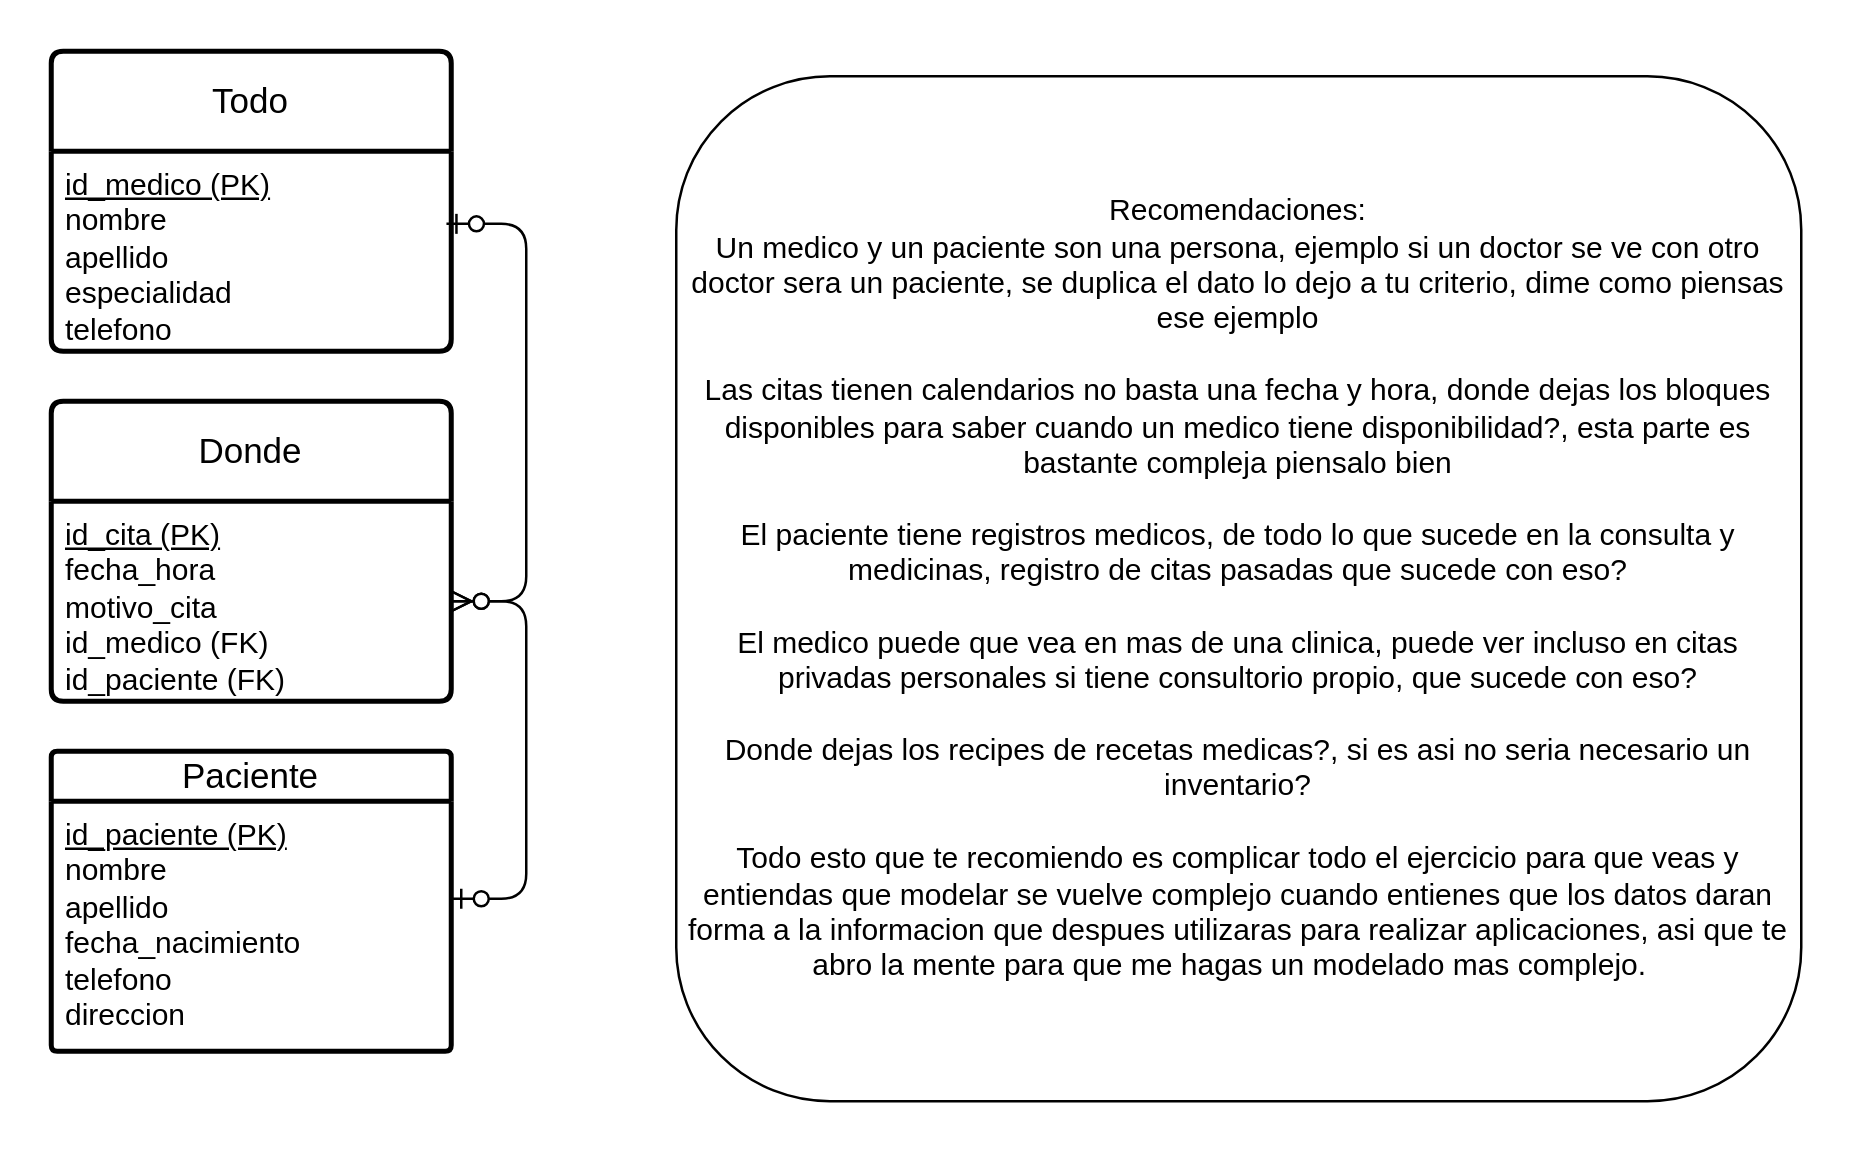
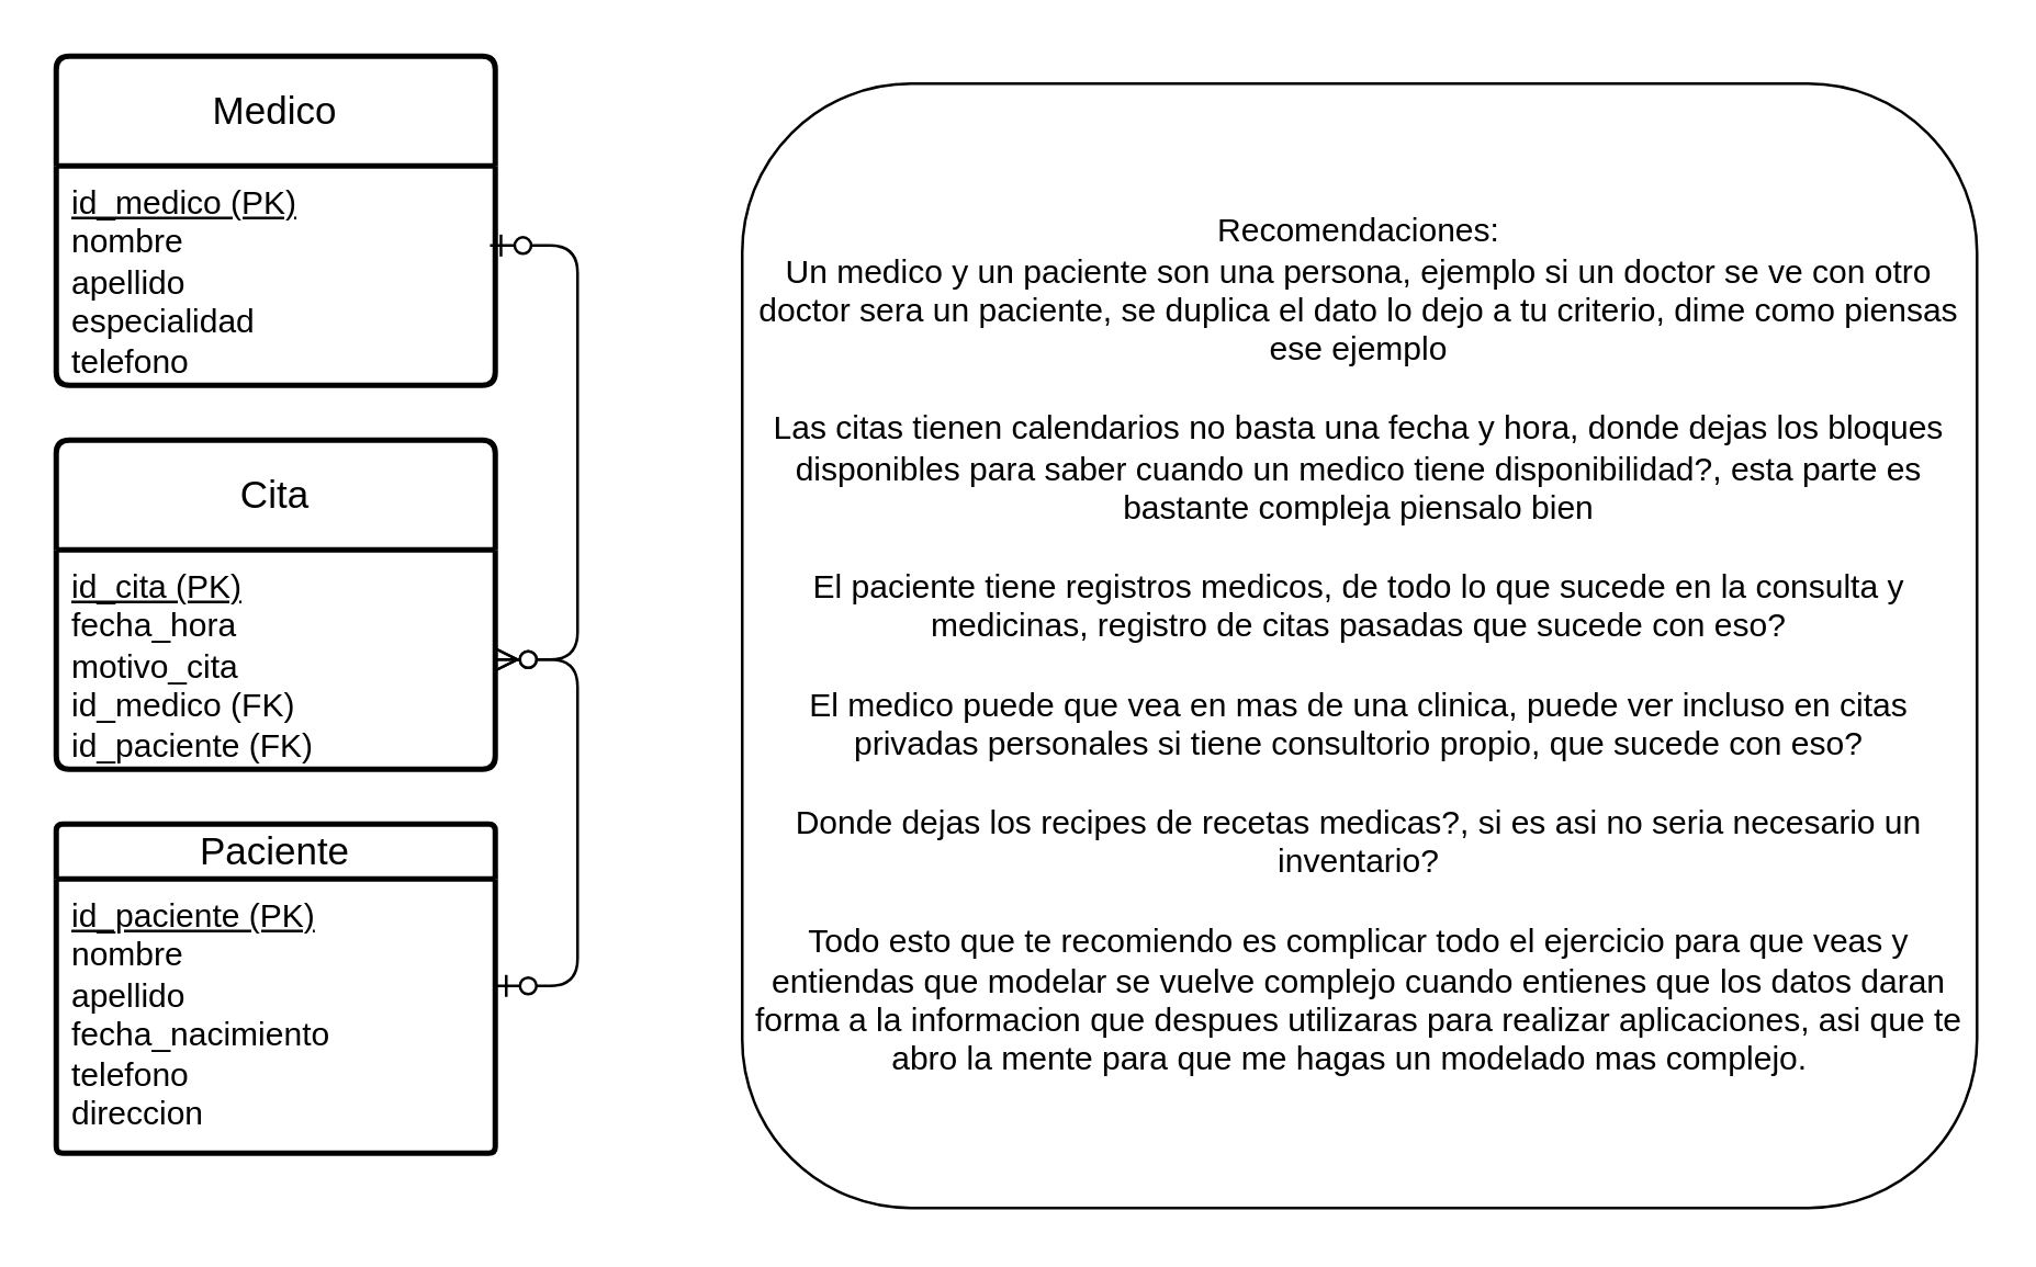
  <mxCell id="0" />
  <mxCell id="1" parent="0" />
- <mxCell id="2" value="Todo" style="swimlane;childLayout=stackLayout;horizontal=1;startSize=40;horizontalStack=0;rounded=1;fontSize=14;fontStyle=0;strokeWidth=2;resizeParent=0;resizeLast=1;shadow=0;dashed=0;align=center;arcSize=4;whiteSpace=wrap;html=1;" parent="1" vertex="1"><mxGeometry x="20" y="20" width="160" height="120" as="geometry" /></mxCell>
+ <mxCell id="2" value="Medico" style="swimlane;childLayout=stackLayout;horizontal=1;startSize=40;horizontalStack=0;rounded=1;fontSize=14;fontStyle=0;strokeWidth=2;resizeParent=0;resizeLast=1;shadow=0;dashed=0;align=center;arcSize=4;whiteSpace=wrap;html=1;" parent="1" vertex="1"><mxGeometry x="20" y="20" width="160" height="120" as="geometry" /></mxCell>
  <mxCell id="3" value="&lt;u&gt;id_medico (PK)&lt;br&gt;&lt;/u&gt;nombre&lt;br&gt;apellido&lt;br&gt;especialidad&lt;br&gt;telefono" style="align=left;strokeColor=none;fillColor=none;spacingLeft=4;fontSize=12;verticalAlign=top;resizable=0;rotatable=0;part=1;html=1;" parent="2" vertex="1"><mxGeometry y="40" width="160" height="80" as="geometry" /></mxCell>
  <mxCell id="4" value="Paciente" style="swimlane;childLayout=stackLayout;horizontal=1;startSize=20;horizontalStack=0;rounded=1;fontSize=14;fontStyle=0;strokeWidth=2;resizeParent=0;resizeLast=1;shadow=0;dashed=0;align=center;arcSize=4;whiteSpace=wrap;html=1;" parent="1" vertex="1"><mxGeometry x="20" y="300" width="160" height="120" as="geometry" /></mxCell>
  <mxCell id="5" value="&lt;u&gt;id_paciente (PK)&lt;/u&gt;&lt;br&gt;nombre&lt;br&gt;apellido&lt;br&gt;fecha_nacimiento&lt;br&gt;telefono&lt;br&gt;direccion" style="align=left;strokeColor=none;fillColor=none;spacingLeft=4;fontSize=12;verticalAlign=top;resizable=0;rotatable=0;part=1;html=1;" parent="4" vertex="1"><mxGeometry y="20" width="160" height="100" as="geometry" /></mxCell>
- <mxCell id="6" value="Donde" style="swimlane;childLayout=stackLayout;horizontal=1;startSize=40;horizontalStack=0;rounded=1;fontSize=14;fontStyle=0;strokeWidth=2;resizeParent=0;resizeLast=1;shadow=0;dashed=0;align=center;arcSize=4;whiteSpace=wrap;html=1;" parent="1" vertex="1"><mxGeometry x="20" y="160" width="160" height="120" as="geometry" /></mxCell>
+ <mxCell id="6" value="Cita" style="swimlane;childLayout=stackLayout;horizontal=1;startSize=40;horizontalStack=0;rounded=1;fontSize=14;fontStyle=0;strokeWidth=2;resizeParent=0;resizeLast=1;shadow=0;dashed=0;align=center;arcSize=4;whiteSpace=wrap;html=1;" parent="1" vertex="1"><mxGeometry x="20" y="160" width="160" height="120" as="geometry" /></mxCell>
  <mxCell id="7" value="&lt;u&gt;id_cita (PK)&lt;/u&gt;&lt;br&gt;fecha_hora&lt;br&gt;motivo_cita&lt;br&gt;id_medico (FK)&lt;br&gt;id_paciente (FK)" style="align=left;strokeColor=none;fillColor=none;spacingLeft=4;fontSize=12;verticalAlign=top;resizable=0;rotatable=0;part=1;html=1;" parent="6" vertex="1"><mxGeometry y="40" width="160" height="80" as="geometry" /></mxCell>
  <mxCell id="8" value="" style="edgeStyle=entityRelationEdgeStyle;fontSize=12;html=1;endArrow=ERzeroToMany;startArrow=ERzeroToOne;exitX=0.988;exitY=0.363;exitDx=0;exitDy=0;exitPerimeter=0;" parent="1" source="3" target="7" edge="1"><mxGeometry width="100" height="100" relative="1" as="geometry"><mxPoint x="200" y="190" as="sourcePoint" /><mxPoint x="370" y="140" as="targetPoint" /></mxGeometry></mxCell>
  <mxCell id="9" value="" style="edgeStyle=entityRelationEdgeStyle;fontSize=12;html=1;endArrow=ERzeroToMany;startArrow=ERzeroToOne;exitX=1;exitY=0.39;exitDx=0;exitDy=0;exitPerimeter=0;" parent="1" target="7" edge="1" source="5"><mxGeometry width="100" height="100" relative="1" as="geometry"><mxPoint x="500" y="530" as="sourcePoint" /><mxPoint x="600" y="430" as="targetPoint" /></mxGeometry></mxCell>
  <mxCell id="10" value="Recomendaciones:&lt;div&gt;Un medico y un paciente son una persona, ejemplo si un doctor se ve con otro doctor sera un paciente, se duplica el dato lo dejo a tu criterio, dime como piensas ese ejemplo&lt;/div&gt;&lt;div&gt;&lt;br&gt;&lt;/div&gt;&lt;div&gt;Las citas tienen calendarios no basta una fecha y hora, donde dejas los bloques disponibles para saber cuando un medico tiene disponibilidad?, esta parte es bastante compleja piensalo bien&lt;/div&gt;&lt;div&gt;&lt;br&gt;&lt;/div&gt;&lt;div&gt;El paciente tiene registros medicos, de todo lo que sucede en la consulta y medicinas, registro de citas pasadas que sucede con eso?&lt;/div&gt;&lt;div&gt;&lt;br&gt;El medico puede que vea en mas de una clinica, puede ver incluso en citas privadas personales si tiene consultorio propio, que sucede con eso?&lt;/div&gt;&lt;div&gt;&lt;br&gt;&lt;/div&gt;&lt;div&gt;Donde dejas los recipes de recetas medicas?, si es asi no seria necesario un inventario?&lt;/div&gt;&lt;div&gt;&lt;br&gt;&lt;/div&gt;&lt;div&gt;Todo esto que te recomiendo es complicar todo el ejercicio para que veas y entiendas que modelar se vuelve complejo cuando entienes que los datos daran forma a la informacion que despues utilizaras para realizar aplicaciones, asi que te abro la mente para que me hagas un modelado mas complejo.&amp;nbsp;&amp;nbsp;&lt;/div&gt;" style="rounded=1;whiteSpace=wrap;html=1;" vertex="1" parent="1"><mxGeometry x="270" y="30" width="450" height="410" as="geometry" /></mxCell>
